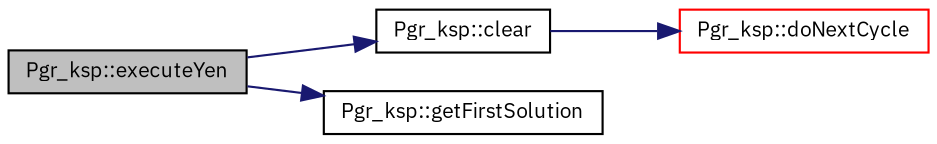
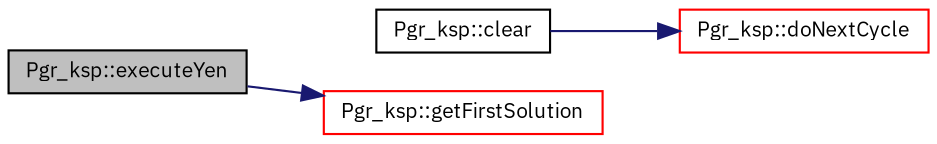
  digraph {
    fontname="IBM Plex Sans"
    rankdir=LR
    node [color=black fillcolor=white fontname="IBM Plex Sans" fontsize=10 shape=record style=filled]
    edge [color=midnightblue fontname="IBM Plex Sans" fontsize=10 labelfontname=Helvetica labelfontsize=10 style=solid]
    n1 [fillcolor=grey75 fontcolor=black height=0.2 label="Pgr_ksp::executeYen" width=0.4]
    n2 [height=0.2 label="Pgr_ksp::clear" width=0.4]
-   n3 [height=0.2 label="Pgr_ksp::getFirstSolution" width=0.4]
+   n3 [color=red height=0.2 label="Pgr_ksp::getFirstSolution" width=0.4]
    n4 [color=red height=0.2 label="Pgr_ksp::doNextCycle" width=0.4]
-   n1 -> n2
    n1 -> n3
    n2 -> n4
  }
